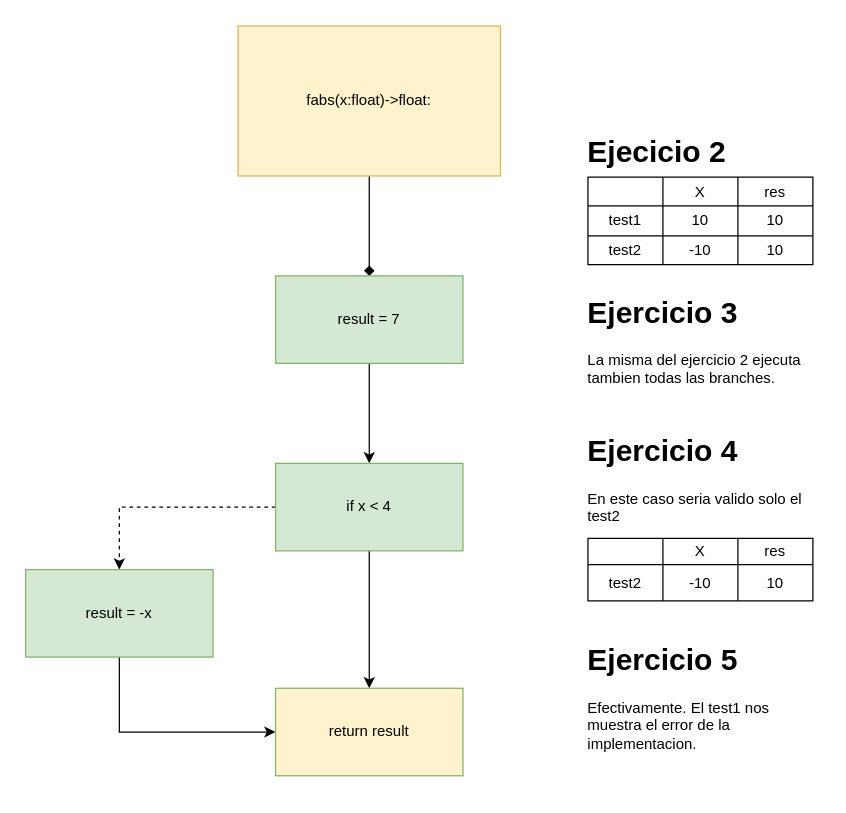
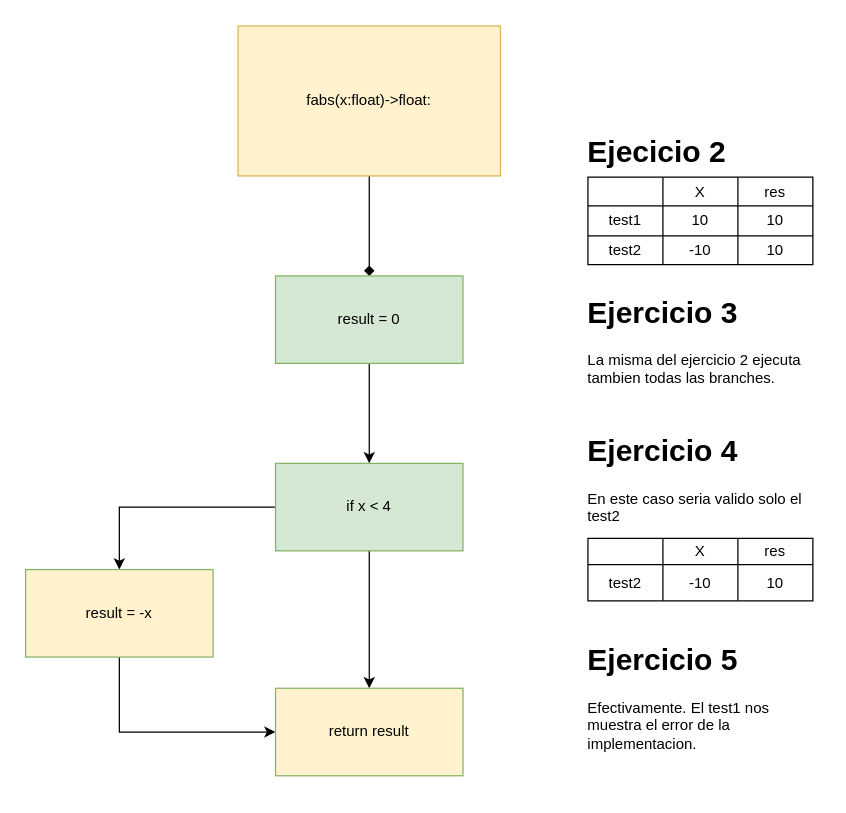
  <mxCell id="0" />
  <mxCell id="1" parent="0" />
  <mxCell id="2" value="" style="edgeStyle=orthogonalEdgeStyle;rounded=0;orthogonalLoop=1;jettySize=auto;html=1;endArrow=diamond;" edge="1" parent="1" source="3" target="5"><mxGeometry relative="1" as="geometry" /></mxCell>
  <mxCell id="3" value="fabs(x:float)-&amp;gt;float:" style="rounded=0;whiteSpace=wrap;html=1;fillColor=#fff2cc;strokeColor=#d6b656;" vertex="1" parent="1"><mxGeometry x="190" y="20" width="210" height="120" as="geometry" /></mxCell>
  <mxCell id="4" value="" style="edgeStyle=orthogonalEdgeStyle;rounded=0;orthogonalLoop=1;jettySize=auto;html=1;" edge="1" parent="1" source="5" target="8"><mxGeometry relative="1" as="geometry" /></mxCell>
- <mxCell id="5" value="result = 7" style="rounded=0;whiteSpace=wrap;html=1;fillColor=#d5e8d4;strokeColor=#82b366;" vertex="1" parent="1"><mxGeometry x="220" y="220" width="150" height="70" as="geometry" /></mxCell>
- <mxCell id="6" value="" style="edgeStyle=orthogonalEdgeStyle;rounded=0;orthogonalLoop=1;jettySize=auto;html=1;dashed=1;" edge="1" parent="1" source="8" target="10"><mxGeometry relative="1" as="geometry" /></mxCell>
+ <mxCell id="5" value="result = 0" style="rounded=0;whiteSpace=wrap;html=1;fillColor=#d5e8d4;strokeColor=#82b366;" vertex="1" parent="1"><mxGeometry x="220" y="220" width="150" height="70" as="geometry" /></mxCell>
+ <mxCell id="6" value="" style="edgeStyle=orthogonalEdgeStyle;rounded=0;orthogonalLoop=1;jettySize=auto;html=1;" edge="1" parent="1" source="8" target="10"><mxGeometry relative="1" as="geometry" /></mxCell>
  <mxCell id="7" value="" style="edgeStyle=orthogonalEdgeStyle;rounded=0;orthogonalLoop=1;jettySize=auto;html=1;" edge="1" parent="1" source="8" target="11"><mxGeometry relative="1" as="geometry" /></mxCell>
  <mxCell id="8" value="if x &amp;lt; 4" style="rounded=0;whiteSpace=wrap;html=1;fillColor=#d5e8d4;strokeColor=#82b366;" vertex="1" parent="1"><mxGeometry x="220" y="370" width="150" height="70" as="geometry" /></mxCell>
  <mxCell id="9" style="edgeStyle=orthogonalEdgeStyle;rounded=0;orthogonalLoop=1;jettySize=auto;html=1;exitX=0.5;exitY=1;exitDx=0;exitDy=0;entryX=0;entryY=0.5;entryDx=0;entryDy=0;" edge="1" parent="1" source="10" target="11"><mxGeometry relative="1" as="geometry" /></mxCell>
- <mxCell id="10" value="result = -x" style="rounded=0;whiteSpace=wrap;html=1;fillColor=#d5e8d4;strokeColor=#82b366;" vertex="1" parent="1"><mxGeometry x="20" y="455" width="150" height="70" as="geometry" /></mxCell>
+ <mxCell id="10" value="result = -x" style="rounded=0;whiteSpace=wrap;html=1;fillColor=#fff2cc;strokeColor=#82b366;" vertex="1" parent="1"><mxGeometry x="20" y="455" width="150" height="70" as="geometry" /></mxCell>
  <mxCell id="11" value="return result" style="rounded=0;whiteSpace=wrap;html=1;fillColor=#fff2cc;strokeColor=#82b366;" vertex="1" parent="1"><mxGeometry x="220" y="550" width="150" height="70" as="geometry" /></mxCell>
  <mxCell id="12" value="&lt;h1&gt;Ejecicio 2&lt;/h1&gt;&lt;div&gt;&lt;br&gt;&lt;/div&gt;" style="text;html=1;strokeColor=none;fillColor=none;spacing=5;spacingTop=-20;whiteSpace=wrap;overflow=hidden;rounded=0;" vertex="1" parent="1"><mxGeometry x="465" y="101" width="190" height="120" as="geometry" /></mxCell>
  <mxCell id="13" value="" style="shape=table;startSize=0;container=1;collapsible=0;childLayout=tableLayout;" vertex="1" parent="1"><mxGeometry x="470" y="141" width="180" height="70" as="geometry" /></mxCell>
  <mxCell id="14" value="" style="shape=tableRow;horizontal=0;startSize=0;swimlaneHead=0;swimlaneBody=0;strokeColor=inherit;top=0;left=0;bottom=0;right=0;collapsible=0;dropTarget=0;fillColor=none;points=[[0,0.5],[1,0.5]];portConstraint=eastwest;" vertex="1" parent="13"><mxGeometry width="180" height="23" as="geometry" /></mxCell>
  <mxCell id="15" value="" style="shape=partialRectangle;html=1;whiteSpace=wrap;connectable=0;strokeColor=inherit;overflow=hidden;fillColor=none;top=0;left=0;bottom=0;right=0;pointerEvents=1;" vertex="1" parent="14"><mxGeometry width="60" height="23" as="geometry"><mxRectangle width="60" height="23" as="alternateBounds" /></mxGeometry></mxCell>
  <mxCell id="16" value="X" style="shape=partialRectangle;html=1;whiteSpace=wrap;connectable=0;strokeColor=inherit;overflow=hidden;fillColor=none;top=0;left=0;bottom=0;right=0;pointerEvents=1;" vertex="1" parent="14"><mxGeometry x="60" width="60" height="23" as="geometry"><mxRectangle width="60" height="23" as="alternateBounds" /></mxGeometry></mxCell>
  <mxCell id="17" value="res" style="shape=partialRectangle;html=1;whiteSpace=wrap;connectable=0;strokeColor=inherit;overflow=hidden;fillColor=none;top=0;left=0;bottom=0;right=0;pointerEvents=1;" vertex="1" parent="14"><mxGeometry x="120" width="60" height="23" as="geometry"><mxRectangle width="60" height="23" as="alternateBounds" /></mxGeometry></mxCell>
  <mxCell id="18" value="" style="shape=tableRow;horizontal=0;startSize=0;swimlaneHead=0;swimlaneBody=0;strokeColor=inherit;top=0;left=0;bottom=0;right=0;collapsible=0;dropTarget=0;fillColor=none;points=[[0,0.5],[1,0.5]];portConstraint=eastwest;" vertex="1" parent="13"><mxGeometry y="23" width="180" height="24" as="geometry" /></mxCell>
  <mxCell id="19" value="test1" style="shape=partialRectangle;html=1;whiteSpace=wrap;connectable=0;strokeColor=inherit;overflow=hidden;fillColor=none;top=0;left=0;bottom=0;right=0;pointerEvents=1;" vertex="1" parent="18"><mxGeometry width="60" height="24" as="geometry"><mxRectangle width="60" height="24" as="alternateBounds" /></mxGeometry></mxCell>
  <mxCell id="20" value="10" style="shape=partialRectangle;html=1;whiteSpace=wrap;connectable=0;strokeColor=inherit;overflow=hidden;fillColor=none;top=0;left=0;bottom=0;right=0;pointerEvents=1;" vertex="1" parent="18"><mxGeometry x="60" width="60" height="24" as="geometry"><mxRectangle width="60" height="24" as="alternateBounds" /></mxGeometry></mxCell>
  <mxCell id="21" value="10" style="shape=partialRectangle;html=1;whiteSpace=wrap;connectable=0;strokeColor=inherit;overflow=hidden;fillColor=none;top=0;left=0;bottom=0;right=0;pointerEvents=1;" vertex="1" parent="18"><mxGeometry x="120" width="60" height="24" as="geometry"><mxRectangle width="60" height="24" as="alternateBounds" /></mxGeometry></mxCell>
  <mxCell id="22" value="" style="shape=tableRow;horizontal=0;startSize=0;swimlaneHead=0;swimlaneBody=0;strokeColor=inherit;top=0;left=0;bottom=0;right=0;collapsible=0;dropTarget=0;fillColor=none;points=[[0,0.5],[1,0.5]];portConstraint=eastwest;" vertex="1" parent="13"><mxGeometry y="47" width="180" height="23" as="geometry" /></mxCell>
  <mxCell id="23" value="test2" style="shape=partialRectangle;html=1;whiteSpace=wrap;connectable=0;strokeColor=inherit;overflow=hidden;fillColor=none;top=0;left=0;bottom=0;right=0;pointerEvents=1;" vertex="1" parent="22"><mxGeometry width="60" height="23" as="geometry"><mxRectangle width="60" height="23" as="alternateBounds" /></mxGeometry></mxCell>
  <mxCell id="24" value="-10" style="shape=partialRectangle;html=1;whiteSpace=wrap;connectable=0;strokeColor=inherit;overflow=hidden;fillColor=none;top=0;left=0;bottom=0;right=0;pointerEvents=1;" vertex="1" parent="22"><mxGeometry x="60" width="60" height="23" as="geometry"><mxRectangle width="60" height="23" as="alternateBounds" /></mxGeometry></mxCell>
  <mxCell id="25" value="10" style="shape=partialRectangle;html=1;whiteSpace=wrap;connectable=0;strokeColor=inherit;overflow=hidden;fillColor=none;top=0;left=0;bottom=0;right=0;pointerEvents=1;" vertex="1" parent="22"><mxGeometry x="120" width="60" height="23" as="geometry"><mxRectangle width="60" height="23" as="alternateBounds" /></mxGeometry></mxCell>
  <mxCell id="26" value="&lt;h1&gt;Ejercicio 3&lt;/h1&gt;&lt;div&gt;La misma del ejercicio 2 ejecuta tambien todas las branches.&lt;/div&gt;" style="text;html=1;strokeColor=none;fillColor=none;spacing=5;spacingTop=-20;whiteSpace=wrap;overflow=hidden;rounded=0;" vertex="1" parent="1"><mxGeometry x="465" y="230" width="190" height="90" as="geometry" /></mxCell>
  <mxCell id="27" value="&lt;h1&gt;Ejercicio 4&lt;/h1&gt;&lt;div&gt;En este caso seria valido solo el test2&lt;/div&gt;" style="text;html=1;strokeColor=none;fillColor=none;spacing=5;spacingTop=-20;whiteSpace=wrap;overflow=hidden;rounded=0;" vertex="1" parent="1"><mxGeometry x="465" y="341" width="190" height="120" as="geometry" /></mxCell>
  <mxCell id="28" value="" style="shape=table;startSize=0;container=1;collapsible=0;childLayout=tableLayout;" vertex="1" parent="1"><mxGeometry x="470" y="430" width="180" height="50" as="geometry" /></mxCell>
  <mxCell id="29" value="" style="shape=tableRow;horizontal=0;startSize=0;swimlaneHead=0;swimlaneBody=0;strokeColor=inherit;top=0;left=0;bottom=0;right=0;collapsible=0;dropTarget=0;fillColor=none;points=[[0,0.5],[1,0.5]];portConstraint=eastwest;" vertex="1" parent="28"><mxGeometry width="180" height="21" as="geometry" /></mxCell>
  <mxCell id="30" value="" style="shape=partialRectangle;html=1;whiteSpace=wrap;connectable=0;strokeColor=inherit;overflow=hidden;fillColor=none;top=0;left=0;bottom=0;right=0;pointerEvents=1;" vertex="1" parent="29"><mxGeometry width="60" height="21" as="geometry"><mxRectangle width="60" height="21" as="alternateBounds" /></mxGeometry></mxCell>
  <mxCell id="31" value="X" style="shape=partialRectangle;html=1;whiteSpace=wrap;connectable=0;strokeColor=inherit;overflow=hidden;fillColor=none;top=0;left=0;bottom=0;right=0;pointerEvents=1;" vertex="1" parent="29"><mxGeometry x="60" width="60" height="21" as="geometry"><mxRectangle width="60" height="21" as="alternateBounds" /></mxGeometry></mxCell>
  <mxCell id="32" value="res" style="shape=partialRectangle;html=1;whiteSpace=wrap;connectable=0;strokeColor=inherit;overflow=hidden;fillColor=none;top=0;left=0;bottom=0;right=0;pointerEvents=1;" vertex="1" parent="29"><mxGeometry x="120" width="60" height="21" as="geometry"><mxRectangle width="60" height="21" as="alternateBounds" /></mxGeometry></mxCell>
  <mxCell id="33" value="" style="shape=tableRow;horizontal=0;startSize=0;swimlaneHead=0;swimlaneBody=0;strokeColor=inherit;top=0;left=0;bottom=0;right=0;collapsible=0;dropTarget=0;fillColor=none;points=[[0,0.5],[1,0.5]];portConstraint=eastwest;" vertex="1" parent="28"><mxGeometry y="21" width="180" height="29" as="geometry" /></mxCell>
  <mxCell id="34" value="test2" style="shape=partialRectangle;html=1;whiteSpace=wrap;connectable=0;strokeColor=inherit;overflow=hidden;fillColor=none;top=0;left=0;bottom=0;right=0;pointerEvents=1;" vertex="1" parent="33"><mxGeometry width="60" height="29" as="geometry"><mxRectangle width="60" height="29" as="alternateBounds" /></mxGeometry></mxCell>
  <mxCell id="35" value="-10" style="shape=partialRectangle;html=1;whiteSpace=wrap;connectable=0;strokeColor=inherit;overflow=hidden;fillColor=none;top=0;left=0;bottom=0;right=0;pointerEvents=1;" vertex="1" parent="33"><mxGeometry x="60" width="60" height="29" as="geometry"><mxRectangle width="60" height="29" as="alternateBounds" /></mxGeometry></mxCell>
  <mxCell id="36" value="10" style="shape=partialRectangle;html=1;whiteSpace=wrap;connectable=0;strokeColor=inherit;overflow=hidden;fillColor=none;top=0;left=0;bottom=0;right=0;pointerEvents=1;" vertex="1" parent="33"><mxGeometry x="120" width="60" height="29" as="geometry"><mxRectangle width="60" height="29" as="alternateBounds" /></mxGeometry></mxCell>
  <mxCell id="37" value="&lt;h1&gt;Ejercicio 5&lt;/h1&gt;&lt;div&gt;Efectivamente. El test1 nos muestra el error de la implementacion.&lt;/div&gt;" style="text;html=1;strokeColor=none;fillColor=none;spacing=5;spacingTop=-20;whiteSpace=wrap;overflow=hidden;rounded=0;" vertex="1" parent="1"><mxGeometry x="465" y="508" width="190" height="120" as="geometry" /></mxCell>
